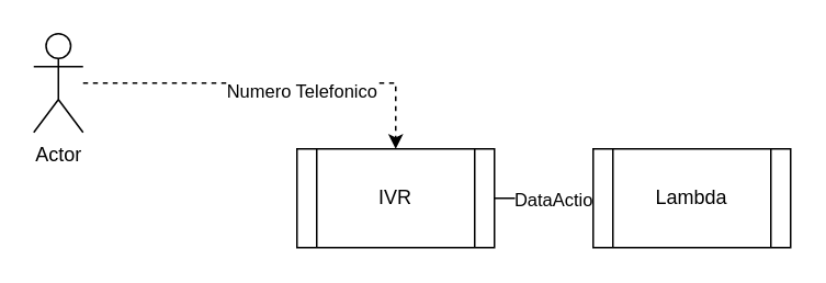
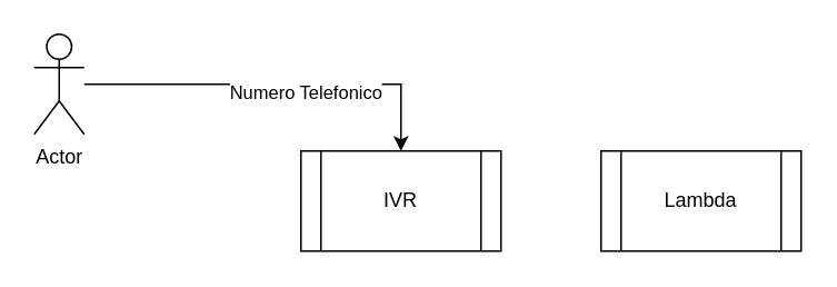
  <mxCell id="0" />
  <mxCell id="1" parent="0" />
- <mxCell id="2" value="" style="edgeStyle=orthogonalEdgeStyle;rounded=0;orthogonalLoop=1;jettySize=auto;html=1;" edge="1" parent="1" source="4" target="8"><mxGeometry relative="1" as="geometry" /></mxCell>
- <mxCell id="3" value="DataAction" style="edgeLabel;html=1;align=center;verticalAlign=middle;resizable=0;points=[];" vertex="1" connectable="0" parent="2"><mxGeometry x="-0.2" y="-1" relative="1" as="geometry"><mxPoint x="14" y="-1" as="offset" /></mxGeometry></mxCell>
  <mxCell id="4" value="IVR" style="shape=process;whiteSpace=wrap;html=1;backgroundOutline=1;" vertex="1" parent="1"><mxGeometry x="180" y="90" width="120" height="60" as="geometry" /></mxCell>
- <mxCell id="5" style="edgeStyle=orthogonalEdgeStyle;rounded=0;orthogonalLoop=1;jettySize=auto;html=1;entryX=0.5;entryY=0;entryDx=0;entryDy=0;dashed=1;" edge="1" parent="1" source="7" target="4"><mxGeometry relative="1" as="geometry" /></mxCell>
+ <mxCell id="5" style="edgeStyle=orthogonalEdgeStyle;rounded=0;orthogonalLoop=1;jettySize=auto;html=1;entryX=0.5;entryY=0;entryDx=0;entryDy=0;" edge="1" parent="1" source="7" target="4"><mxGeometry relative="1" as="geometry" /></mxCell>
  <mxCell id="6" value="Numero Telefonico" style="edgeLabel;html=1;align=center;verticalAlign=middle;resizable=0;points=[];" vertex="1" connectable="0" parent="5"><mxGeometry x="0.148" y="-4" relative="1" as="geometry"><mxPoint as="offset" /></mxGeometry></mxCell>
  <mxCell id="7" value="Actor" style="shape=umlActor;verticalLabelPosition=bottom;verticalAlign=top;html=1;outlineConnect=0;" vertex="1" parent="1"><mxGeometry x="20" y="20" width="30" height="60" as="geometry" /></mxCell>
  <mxCell id="8" value="Lambda" style="shape=process;whiteSpace=wrap;html=1;backgroundOutline=1;" vertex="1" parent="1"><mxGeometry x="360" y="90" width="120" height="60" as="geometry" /></mxCell>
